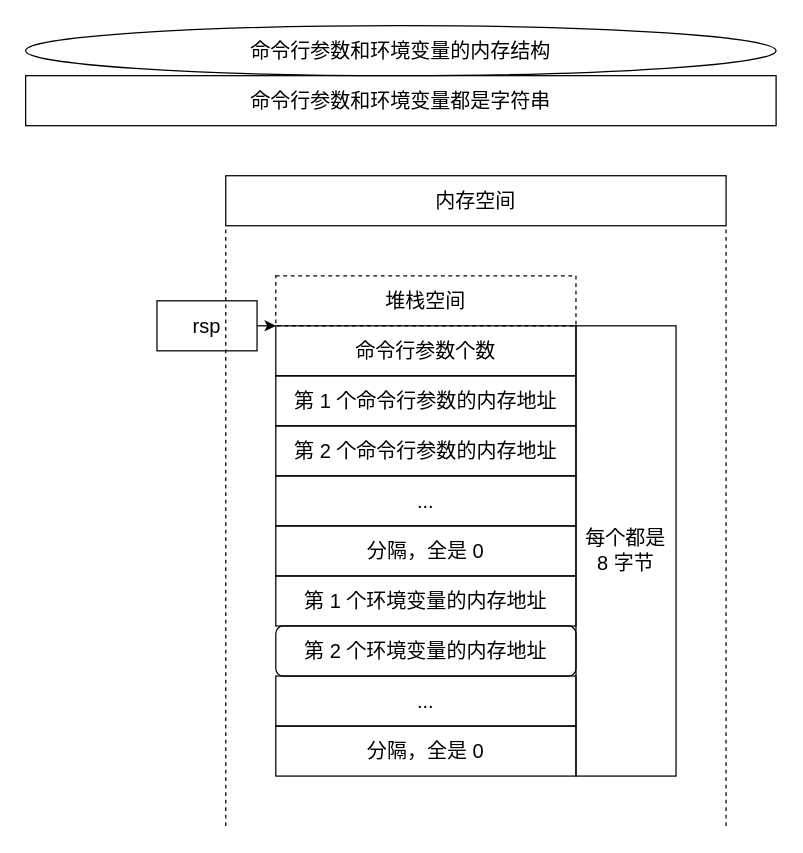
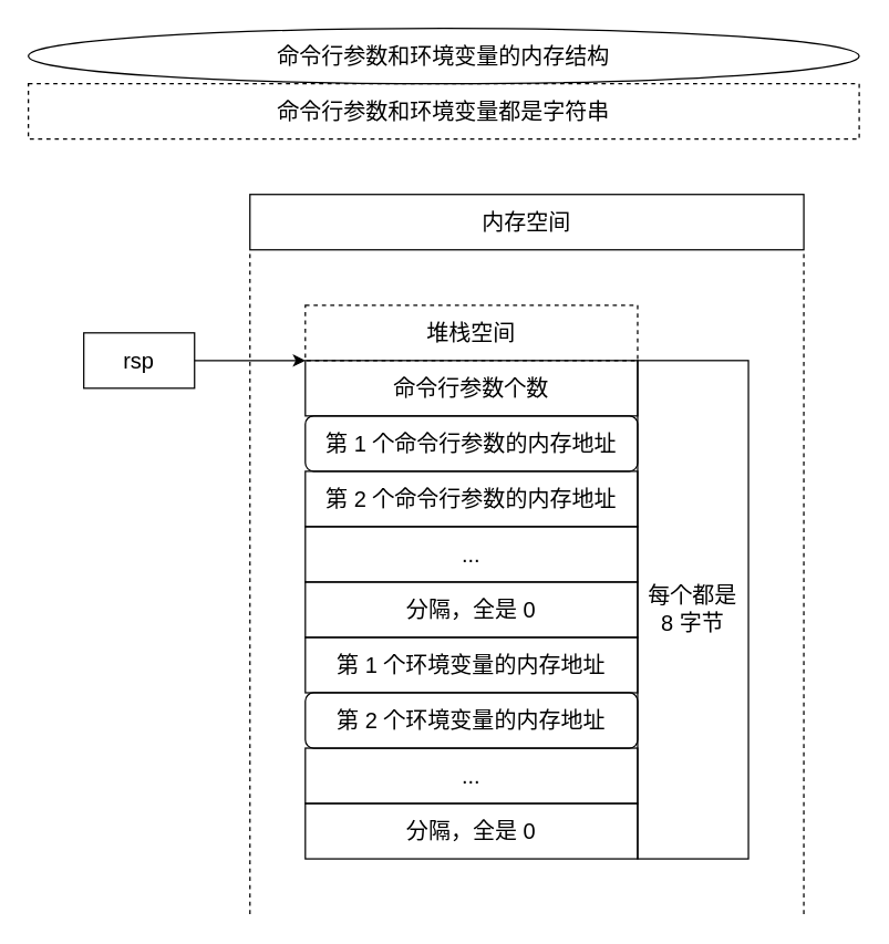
  <mxCell id="0" />
  <mxCell id="1" parent="0" />
  <mxCell id="2" value="命令行参数和环境变量的内存结构" style="ellipse;whiteSpace=wrap;html=1;fillColor=none;fontSize=16;" parent="1" vertex="1"><mxGeometry x="20" y="20" width="600" height="40" as="geometry" /></mxCell>
  <mxCell id="3" value="内存空间" style="rounded=0;whiteSpace=wrap;html=1;fillColor=none;fontSize=16;" parent="1" vertex="1"><mxGeometry x="180" y="140" width="400" height="40" as="geometry" /></mxCell>
  <mxCell id="4" value="命令行参数个数" style="rounded=0;whiteSpace=wrap;html=1;fillColor=none;fontSize=16;" parent="1" vertex="1"><mxGeometry x="220" y="260" width="240" height="40" as="geometry" /></mxCell>
  <mxCell id="5" value="" style="endArrow=classic;html=1;rounded=0;fontSize=16;" parent="1" source="6" edge="1"><mxGeometry width="50" height="50" relative="1" as="geometry"><mxPoint x="180" y="260" as="sourcePoint" /><mxPoint x="220" y="260" as="targetPoint" /></mxGeometry></mxCell>
- <mxCell id="6" value="rsp" style="rounded=0;whiteSpace=wrap;html=1;fillColor=none;fontSize=16;" parent="1" vertex="1"><mxGeometry x="125" y="240" width="80" height="40" as="geometry" /></mxCell>
+ <mxCell id="6" value="rsp" style="rounded=0;whiteSpace=wrap;html=1;fillColor=none;fontSize=16;" parent="1" vertex="1"><mxGeometry x="60" y="240" width="80" height="40" as="geometry" /></mxCell>
  <mxCell id="7" value="堆栈空间" style="rounded=0;whiteSpace=wrap;html=1;fillColor=none;dashed=1;fontSize=16;" parent="1" vertex="1"><mxGeometry x="220" y="220" width="240" height="40" as="geometry" /></mxCell>
- <mxCell id="8" value="第 1 个命令行参数的内存地址" style="rounded=0;whiteSpace=wrap;html=1;fillColor=none;fontSize=16;" parent="1" vertex="1"><mxGeometry x="220" y="300" width="240" height="40" as="geometry" /></mxCell>
- <mxCell id="9" value="&lt;span style=&quot;font-size: 16px;&quot;&gt;命令行参数和环境变量都是字符串&lt;/span&gt;" style="rounded=0;whiteSpace=wrap;html=1;fillColor=none;fontSize=16;" parent="1" vertex="1"><mxGeometry x="20" y="60" width="600" height="40" as="geometry" /></mxCell>
+ <mxCell id="8" value="第 1 个命令行参数的内存地址" style="whiteSpace=wrap;html=1;fillColor=none;fontSize=16;rounded=1;" parent="1" vertex="1"><mxGeometry x="220" y="300" width="240" height="40" as="geometry" /></mxCell>
+ <mxCell id="9" value="&lt;span style=&quot;font-size: 16px;&quot;&gt;命令行参数和环境变量都是字符串&lt;/span&gt;" style="rounded=0;whiteSpace=wrap;html=1;fillColor=none;fontSize=16;dashed=1;" parent="1" vertex="1"><mxGeometry x="20" y="60" width="600" height="40" as="geometry" /></mxCell>
  <mxCell id="10" value="第 2 个命令行参数的内存地址" style="rounded=0;whiteSpace=wrap;html=1;fillColor=none;fontSize=16;" parent="1" vertex="1"><mxGeometry x="220" y="340" width="240" height="40" as="geometry" /></mxCell>
  <mxCell id="11" value="分隔，全是 0" style="rounded=0;whiteSpace=wrap;html=1;fillColor=none;fontSize=16;" parent="1" vertex="1"><mxGeometry x="220" y="420" width="240" height="40" as="geometry" /></mxCell>
  <mxCell id="12" value="第 1 个环境变量的内存地址" style="rounded=0;whiteSpace=wrap;html=1;fillColor=none;fontSize=16;" parent="1" vertex="1"><mxGeometry x="220" y="460" width="240" height="40" as="geometry" /></mxCell>
  <mxCell id="13" value="第 2 个环境变量的内存地址" style="whiteSpace=wrap;html=1;fillColor=none;fontSize=16;rounded=1;" parent="1" vertex="1"><mxGeometry x="220" y="500" width="240" height="40" as="geometry" /></mxCell>
  <mxCell id="14" value="分隔，全是 0" style="rounded=0;whiteSpace=wrap;html=1;fillColor=none;fontSize=16;" parent="1" vertex="1"><mxGeometry x="220" y="580" width="240" height="40" as="geometry" /></mxCell>
  <mxCell id="15" value="每个都是&lt;br style=&quot;font-size: 16px;&quot;&gt;8 字节" style="rounded=0;whiteSpace=wrap;html=1;fillColor=none;fontSize=16;" parent="1" vertex="1"><mxGeometry x="460" y="260" width="80" height="360" as="geometry" /></mxCell>
  <mxCell id="16" value="..." style="rounded=0;whiteSpace=wrap;html=1;fillColor=none;fontSize=16;" parent="1" vertex="1"><mxGeometry x="220" y="540" width="240" height="40" as="geometry" /></mxCell>
  <mxCell id="17" value="..." style="rounded=0;whiteSpace=wrap;html=1;fillColor=none;fontSize=16;" parent="1" vertex="1"><mxGeometry x="220" y="380" width="240" height="40" as="geometry" /></mxCell>
  <mxCell id="18" value="" style="endArrow=none;dashed=1;html=1;rounded=0;fontSize=16;" parent="1" edge="1"><mxGeometry width="50" height="50" relative="1" as="geometry"><mxPoint x="180" y="660" as="sourcePoint" /><mxPoint x="180" y="180" as="targetPoint" /></mxGeometry></mxCell>
  <mxCell id="19" value="" style="endArrow=none;dashed=1;html=1;rounded=0;fontSize=16;" parent="1" edge="1"><mxGeometry width="50" height="50" relative="1" as="geometry"><mxPoint x="580" y="660" as="sourcePoint" /><mxPoint x="580" y="180" as="targetPoint" /></mxGeometry></mxCell>
